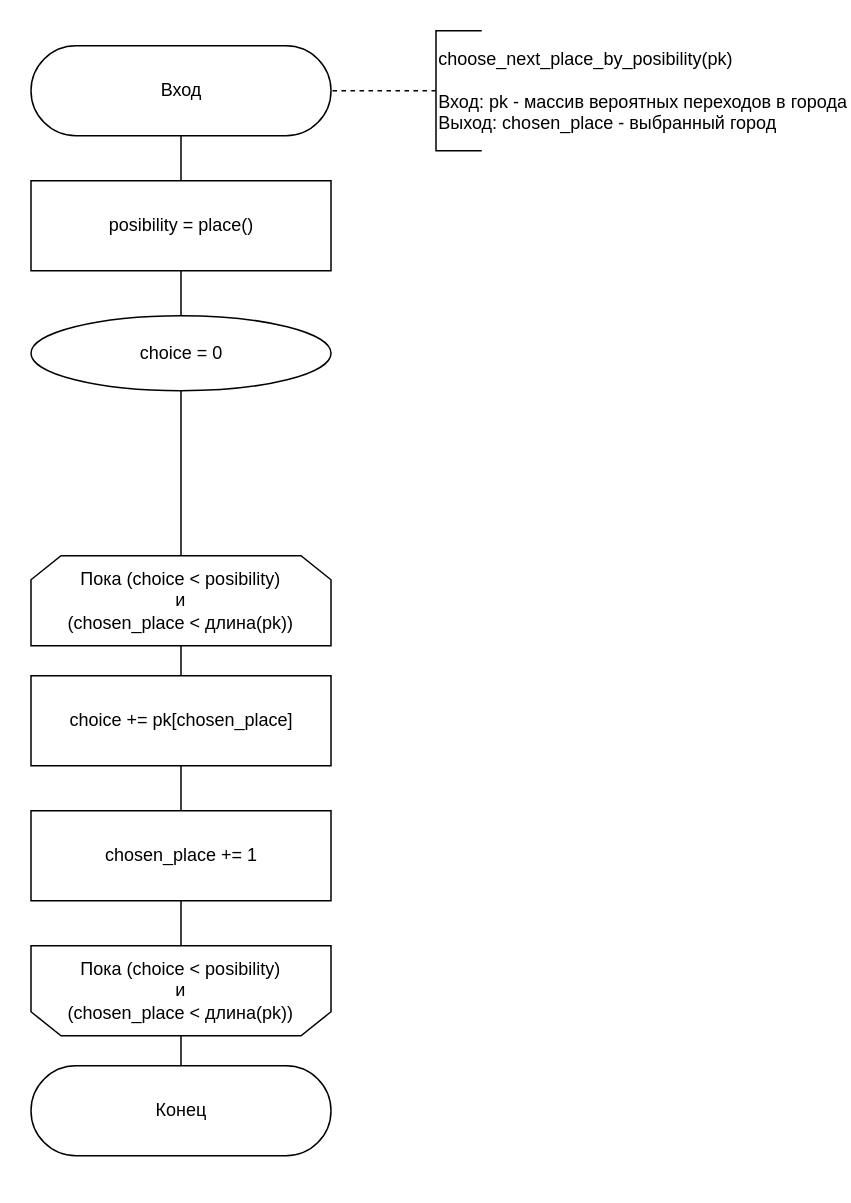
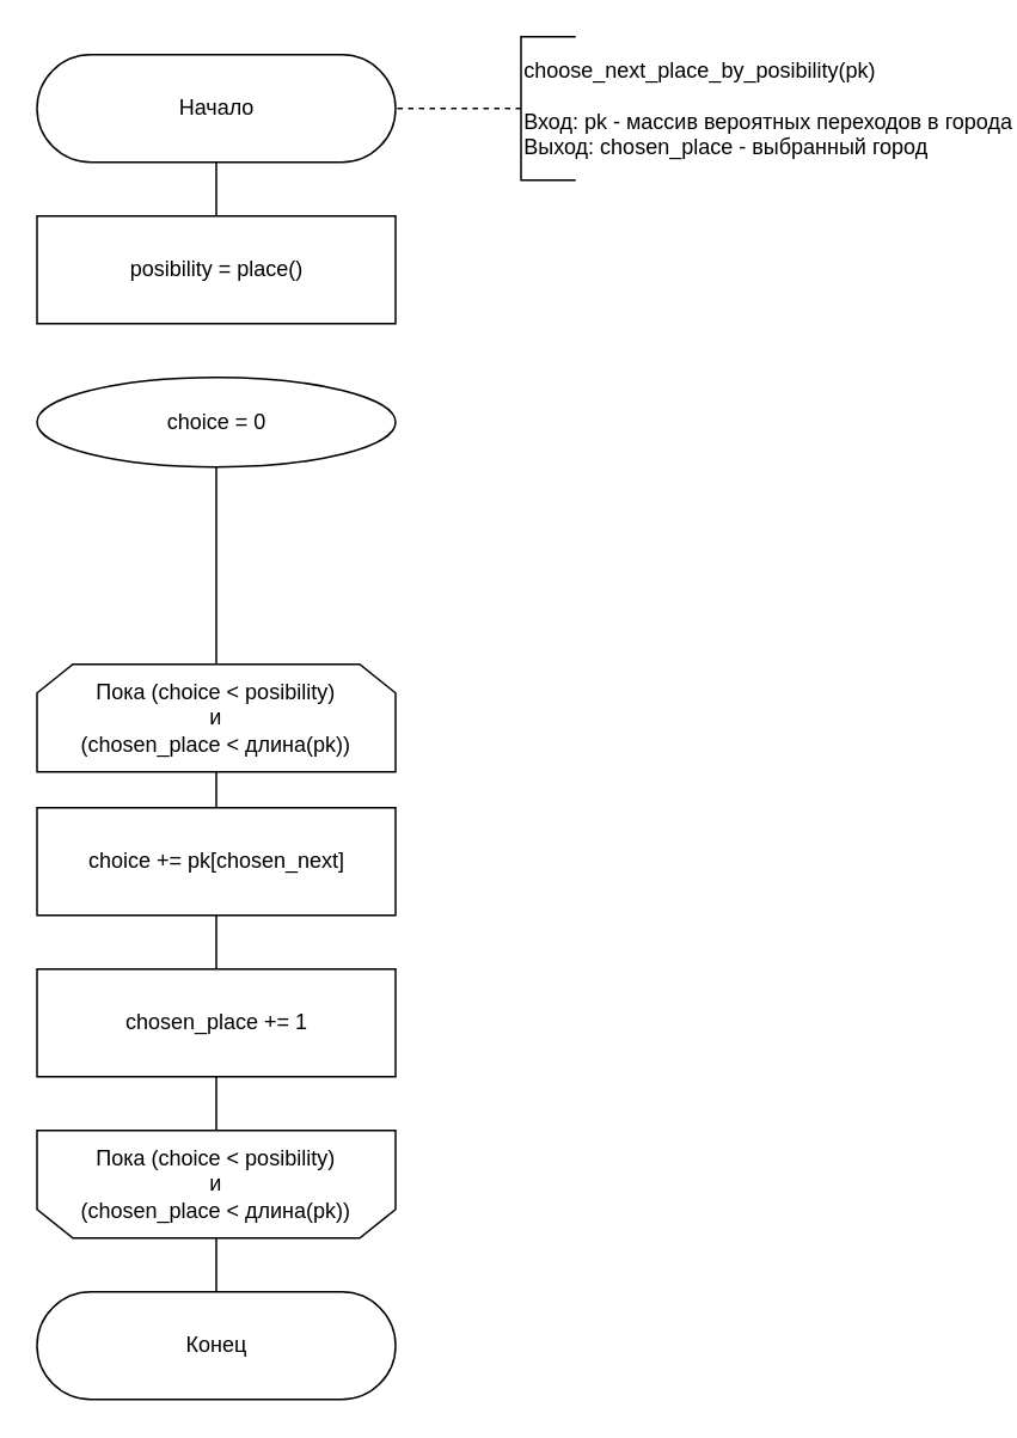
  <mxCell id="0" />
  <mxCell id="1" parent="0" />
  <mxCell id="2" style="edgeStyle=none;html=1;exitX=0.5;exitY=0.5;exitDx=0;exitDy=30;exitPerimeter=0;entryX=0.5;entryY=0;entryDx=0;entryDy=0;endArrow=none;endFill=0;" parent="1" source="3" target="7" edge="1"><mxGeometry relative="1" as="geometry" /></mxCell>
- <mxCell id="3" value="Вход" style="html=1;dashed=0;whitespace=wrap;shape=mxgraph.dfd.start" parent="1" vertex="1"><mxGeometry x="20" y="30" width="200" height="60" as="geometry" /></mxCell>
+ <mxCell id="3" value="Начало" style="html=1;dashed=0;whitespace=wrap;shape=mxgraph.dfd.start" parent="1" vertex="1"><mxGeometry x="20" y="30" width="200" height="60" as="geometry" /></mxCell>
  <mxCell id="4" value="" style="edgeStyle=orthogonalEdgeStyle;rounded=0;orthogonalLoop=1;jettySize=auto;html=1;endArrow=none;endFill=0;dashed=1;" parent="1" source="5" target="3" edge="1"><mxGeometry relative="1" as="geometry" /></mxCell>
  <mxCell id="5" value="choose_next_place_by_posibility(pk)&lt;br&gt;&lt;br&gt;Вход: pk - массив вероятных переходов в города&lt;br&gt;Выход: chosen_place - выбранный город" style="html=1;dashed=0;whitespace=wrap;shape=partialRectangle;right=0;align=left;" parent="1" vertex="1"><mxGeometry x="290" y="20" width="30" height="80" as="geometry" /></mxCell>
- <mxCell id="6" style="edgeStyle=orthogonalEdgeStyle;html=1;exitX=0.5;exitY=1;exitDx=0;exitDy=0;entryX=0.5;entryY=0;entryDx=0;entryDy=0;rounded=0;endArrow=none;endFill=0;" parent="1" source="7" target="14" edge="1"><mxGeometry relative="1" as="geometry" /></mxCell>
  <mxCell id="7" value="posibility = place()" style="html=1;dashed=0;whitespace=wrap;" parent="1" vertex="1"><mxGeometry x="20" y="120" width="200" height="60" as="geometry" /></mxCell>
  <mxCell id="8" style="edgeStyle=none;html=1;exitX=0.5;exitY=1;exitDx=0;exitDy=0;entryX=0.5;entryY=0;entryDx=0;entryDy=0;endArrow=none;endFill=0;" parent="1" source="9" edge="1"><mxGeometry relative="1" as="geometry"><mxPoint x="120" y="450" as="targetPoint" /></mxGeometry></mxCell>
  <mxCell id="9" value="Пока (choice &amp;lt; posibility)&lt;br&gt;и&lt;br&gt;(chosen_place &amp;lt; длина(pk))" style="shape=loopLimit;whiteSpace=wrap;html=1;direction=east" parent="1" vertex="1"><mxGeometry x="20" y="370" width="200" height="60" as="geometry" /></mxCell>
  <mxCell id="10" style="edgeStyle=orthogonalEdgeStyle;rounded=0;html=1;exitX=0.5;exitY=0;exitDx=0;exitDy=0;entryX=0.5;entryY=0.5;entryDx=0;entryDy=-30;entryPerimeter=0;endArrow=none;endFill=0;" parent="1" source="11" target="12" edge="1"><mxGeometry relative="1" as="geometry" /></mxCell>
  <mxCell id="11" value="Пока (choice &amp;lt; posibility)&lt;br&gt;и&lt;br&gt;(chosen_place &amp;lt; длина(pk))" style="shape=loopLimit;whiteSpace=wrap;html=1;strokeWidth=1;direction=west;" parent="1" vertex="1"><mxGeometry x="20" y="630" width="200" height="60" as="geometry" /></mxCell>
- <mxCell id="12" value="Конец" style="html=1;dashed=0;whitespace=wrap;shape=mxgraph.dfd.start" parent="1" vertex="1"><mxGeometry x="20" y="710" width="200" height="60" as="geometry" /></mxCell>
+ <mxCell id="12" value="Конец" style="html=1;dashed=0;whitespace=wrap;shape=mxgraph.dfd.start" parent="1" vertex="1"><mxGeometry x="20" y="720" width="200" height="60" as="geometry" /></mxCell>
  <mxCell id="13" style="edgeStyle=orthogonalEdgeStyle;rounded=0;html=1;exitX=0.5;exitY=1;exitDx=0;exitDy=0;entryX=0.5;entryY=0;entryDx=0;entryDy=0;endArrow=none;endFill=0;" parent="1" source="14" target="9" edge="1"><mxGeometry relative="1" as="geometry" /></mxCell>
  <mxCell id="14" value="choice = 0" style="ellipse;html=1;dashed=0;whitespace=wrap;" parent="1" vertex="1"><mxGeometry x="20" y="210" width="200" height="50" as="geometry" /></mxCell>
  <mxCell id="15" style="edgeStyle=orthogonalEdgeStyle;html=1;exitX=0.5;exitY=1;exitDx=0;exitDy=0;entryX=0.5;entryY=0;entryDx=0;entryDy=0;rounded=0;endArrow=none;endFill=0;" parent="1" source="16" target="18" edge="1"><mxGeometry relative="1" as="geometry" /></mxCell>
- <mxCell id="16" value="choice += pk[chosen_place]" style="html=1;dashed=0;whitespace=wrap;" parent="1" vertex="1"><mxGeometry x="20" y="450" width="200" height="60" as="geometry" /></mxCell>
+ <mxCell id="16" value="choice += pk[chosen_next]" style="html=1;dashed=0;whitespace=wrap;" parent="1" vertex="1"><mxGeometry x="20" y="450" width="200" height="60" as="geometry" /></mxCell>
  <mxCell id="17" style="edgeStyle=orthogonalEdgeStyle;rounded=0;html=1;exitX=0.5;exitY=1;exitDx=0;exitDy=0;entryX=0.5;entryY=1;entryDx=0;entryDy=0;endArrow=none;endFill=0;" parent="1" source="18" target="11" edge="1"><mxGeometry relative="1" as="geometry" /></mxCell>
  <mxCell id="18" value="chosen_place += 1" style="html=1;dashed=0;whitespace=wrap;" parent="1" vertex="1"><mxGeometry x="20" y="540" width="200" height="60" as="geometry" /></mxCell>
